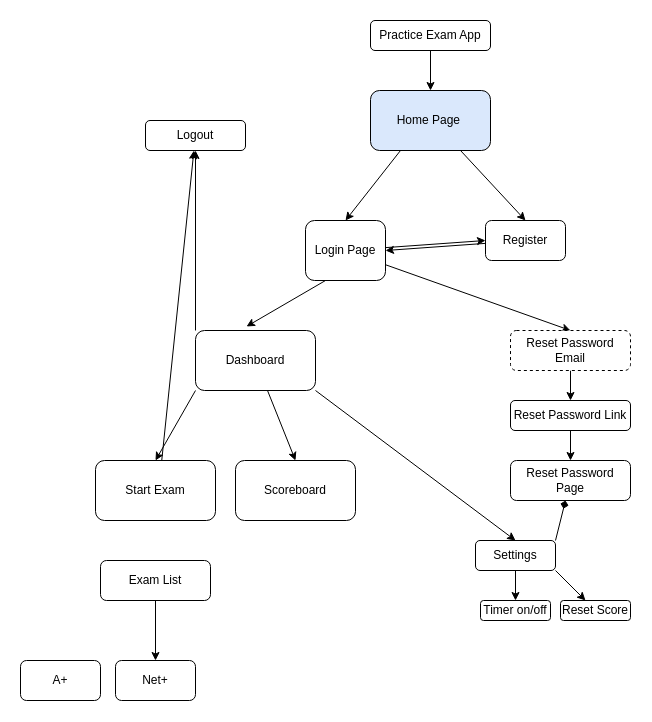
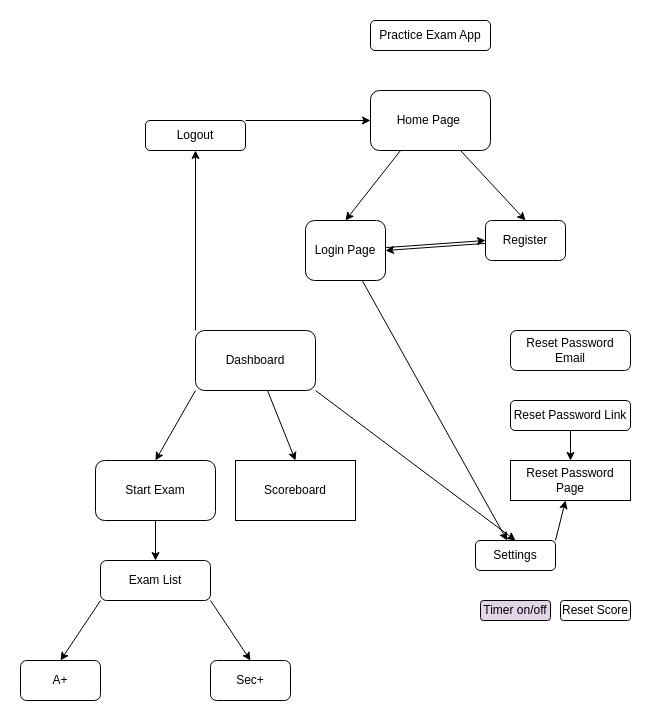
  <mxCell id="0" />
  <mxCell id="1" parent="0" />
- <mxCell id="2" style="edgeStyle=none;html=1;exitX=0.5;exitY=1;exitDx=0;exitDy=0;entryX=0.5;entryY=0;entryDx=0;entryDy=0;" edge="1" parent="1" source="3" target="6"><mxGeometry relative="1" as="geometry" /></mxCell>
  <mxCell id="3" value="Practice Exam App" style="rounded=1;whiteSpace=wrap;html=1;" vertex="1" parent="1"><mxGeometry x="370" y="20" width="120" height="30" as="geometry" /></mxCell>
  <mxCell id="4" style="edgeStyle=none;html=1;exitX=0.25;exitY=1;exitDx=0;exitDy=0;entryX=0.5;entryY=0;entryDx=0;entryDy=0;" edge="1" parent="1" source="6" target="9"><mxGeometry relative="1" as="geometry"><mxPoint x="375" y="200" as="targetPoint" /></mxGeometry></mxCell>
  <mxCell id="5" style="edgeStyle=none;html=1;exitX=0.75;exitY=1;exitDx=0;exitDy=0;entryX=0.5;entryY=0;entryDx=0;entryDy=0;" edge="1" parent="1" source="6" target="11"><mxGeometry relative="1" as="geometry" /></mxCell>
- <mxCell id="6" value="Home Page&amp;nbsp;" style="rounded=1;whiteSpace=wrap;html=1;fillColor=#dae8fc;" vertex="1" parent="1"><mxGeometry x="370" y="90" width="120" height="60" as="geometry" /></mxCell>
+ <mxCell id="6" value="Home Page&amp;nbsp;" style="rounded=1;whiteSpace=wrap;html=1;" vertex="1" parent="1"><mxGeometry x="370" y="90" width="120" height="60" as="geometry" /></mxCell>
  <mxCell id="7" style="edgeStyle=none;html=1;entryX=0;entryY=0.5;entryDx=0;entryDy=0;" edge="1" parent="1" source="9" target="11"><mxGeometry relative="1" as="geometry" /></mxCell>
- <mxCell id="8" style="edgeStyle=none;html=1;entryX=0.5;entryY=0;entryDx=0;entryDy=0;" edge="1" parent="1" source="9" target="19"><mxGeometry relative="1" as="geometry" /></mxCell>
+ <mxCell id="8" style="edgeStyle=none;html=1;" edge="1" parent="1" source="9" target="27"><mxGeometry relative="1" as="geometry" /></mxCell>
  <mxCell id="9" value="Login Page" style="rounded=1;whiteSpace=wrap;html=1;" vertex="1" parent="1"><mxGeometry x="305" y="220" width="80" height="60" as="geometry" /></mxCell>
  <mxCell id="10" style="edgeStyle=none;html=1;entryX=1;entryY=0.5;entryDx=0;entryDy=0;" edge="1" parent="1" source="11" target="9"><mxGeometry relative="1" as="geometry" /></mxCell>
  <mxCell id="11" value="Register" style="rounded=1;whiteSpace=wrap;html=1;" vertex="1" parent="1"><mxGeometry x="485" y="220" width="80" height="40" as="geometry" /></mxCell>
  <mxCell id="12" style="edgeStyle=none;html=1;exitX=0;exitY=1;exitDx=0;exitDy=0;entryX=0.5;entryY=0;entryDx=0;entryDy=0;" edge="1" parent="1" source="16" target="23"><mxGeometry relative="1" as="geometry"><mxPoint x="125" y="450" as="targetPoint" /></mxGeometry></mxCell>
  <mxCell id="13" style="edgeStyle=none;html=1;entryX=0.5;entryY=0;entryDx=0;entryDy=0;" edge="1" parent="1" target="27"><mxGeometry relative="1" as="geometry"><mxPoint x="355" y="470" as="targetPoint" /><mxPoint x="315" y="390" as="sourcePoint" /></mxGeometry></mxCell>
  <mxCell id="14" style="edgeStyle=none;html=1;exitX=0;exitY=0;exitDx=0;exitDy=0;entryX=0.5;entryY=1;entryDx=0;entryDy=0;" edge="1" parent="1" source="16" target="21"><mxGeometry relative="1" as="geometry" /></mxCell>
  <mxCell id="15" style="edgeStyle=none;html=1;entryX=0.5;entryY=0;entryDx=0;entryDy=0;" edge="1" parent="1" source="16" target="38"><mxGeometry relative="1" as="geometry" /></mxCell>
  <mxCell id="16" value="Dashboard" style="rounded=1;whiteSpace=wrap;html=1;" vertex="1" parent="1"><mxGeometry x="195" y="330" width="120" height="60" as="geometry" /></mxCell>
- <mxCell id="17" style="edgeStyle=none;html=1;exitX=0.25;exitY=1;exitDx=0;exitDy=0;entryX=0.425;entryY=-0.067;entryDx=0;entryDy=0;entryPerimeter=0;" edge="1" parent="1" source="9" target="16"><mxGeometry relative="1" as="geometry" /></mxCell>
- <mxCell id="18" style="edgeStyle=none;html=1;exitX=0.5;exitY=1;exitDx=0;exitDy=0;entryX=0.5;entryY=0;entryDx=0;entryDy=0;" edge="1" parent="1" source="19" target="40"><mxGeometry relative="1" as="geometry"><mxPoint x="570" y="390" as="targetPoint" /></mxGeometry></mxCell>
- <mxCell id="19" value="Reset Password Email" style="rounded=1;whiteSpace=wrap;html=1;dashed=1;" vertex="1" parent="1"><mxGeometry x="510" y="330" width="120" height="40" as="geometry" /></mxCell>
+ <mxCell id="19" value="Reset Password Email" style="rounded=1;whiteSpace=wrap;html=1;" vertex="1" parent="1"><mxGeometry x="510" y="330" width="120" height="40" as="geometry" /></mxCell>
+ <mxCell id="20" style="edgeStyle=none;html=1;exitX=1;exitY=0;exitDx=0;exitDy=0;entryX=0;entryY=0.5;entryDx=0;entryDy=0;" edge="1" parent="1" source="21" target="6"><mxGeometry relative="1" as="geometry" /></mxCell>
  <mxCell id="21" value="Logout" style="rounded=1;whiteSpace=wrap;html=1;" vertex="1" parent="1"><mxGeometry x="145" y="120" width="100" height="30" as="geometry" /></mxCell>
- <mxCell id="22" style="edgeStyle=none;html=1;exitX=0.5;exitY=1;exitDx=0;exitDy=0;" edge="1" parent="1" source="23" target="21"><mxGeometry relative="1" as="geometry" /></mxCell>
+ <mxCell id="22" style="edgeStyle=none;html=1;exitX=0.5;exitY=1;exitDx=0;exitDy=0;" edge="1" parent="1" source="23" target="34"><mxGeometry relative="1" as="geometry" /></mxCell>
  <mxCell id="23" value="Start Exam" style="rounded=1;whiteSpace=wrap;html=1;" vertex="1" parent="1"><mxGeometry x="95" y="460" width="120" height="60" as="geometry" /></mxCell>
- <mxCell id="24" style="edgeStyle=none;html=1;exitX=0.5;exitY=1;exitDx=0;exitDy=0;entryX=0.5;entryY=0;entryDx=0;entryDy=0;" edge="1" parent="1" source="27" target="28"><mxGeometry relative="1" as="geometry"><mxPoint x="355" y="530" as="targetPoint" /></mxGeometry></mxCell>
- <mxCell id="25" style="edgeStyle=none;html=1;exitX=1;exitY=0;exitDx=0;exitDy=0;endArrow=diamond;" edge="1" parent="1" source="27" target="29"><mxGeometry relative="1" as="geometry"><mxPoint x="445" y="540" as="targetPoint" /></mxGeometry></mxCell>
- <mxCell id="26" style="edgeStyle=none;html=1;exitX=1;exitY=1;exitDx=0;exitDy=0;" edge="1" parent="1" source="27" target="30"><mxGeometry relative="1" as="geometry"><mxPoint x="435" y="540" as="targetPoint" /></mxGeometry></mxCell>
+ <mxCell id="25" style="edgeStyle=none;html=1;exitX=1;exitY=0;exitDx=0;exitDy=0;" edge="1" parent="1" source="27" target="29"><mxGeometry relative="1" as="geometry"><mxPoint x="445" y="540" as="targetPoint" /></mxGeometry></mxCell>
  <mxCell id="27" value="Settings" style="rounded=1;whiteSpace=wrap;html=1;" vertex="1" parent="1"><mxGeometry x="475" y="540" width="80" height="30" as="geometry" /></mxCell>
- <mxCell id="28" value="Timer on/off" style="rounded=1;whiteSpace=wrap;html=1;" vertex="1" parent="1"><mxGeometry x="480" y="600" width="70" height="20" as="geometry" /></mxCell>
- <mxCell id="29" value="Reset Password Page" style="rounded=1;whiteSpace=wrap;html=1;" vertex="1" parent="1"><mxGeometry x="510" y="460" width="120" height="40" as="geometry" /></mxCell>
+ <mxCell id="28" value="Timer on/off" style="rounded=1;whiteSpace=wrap;html=1;fillColor=#e1d5e7;" vertex="1" parent="1"><mxGeometry x="480" y="600" width="70" height="20" as="geometry" /></mxCell>
+ <mxCell id="29" value="Reset Password Page" style="whiteSpace=wrap;html=1;rounded=0;" vertex="1" parent="1"><mxGeometry x="510" y="460" width="120" height="40" as="geometry" /></mxCell>
  <mxCell id="30" value="Reset Score" style="rounded=1;whiteSpace=wrap;html=1;" vertex="1" parent="1"><mxGeometry x="560" y="600" width="70" height="20" as="geometry" /></mxCell>
- <mxCell id="32" style="edgeStyle=none;html=1;exitX=0.5;exitY=1;exitDx=0;exitDy=0;entryX=0.5;entryY=0;entryDx=0;entryDy=0;" edge="1" parent="1" source="34" target="36"><mxGeometry relative="1" as="geometry" /></mxCell>
+ <mxCell id="31" style="edgeStyle=none;html=1;exitX=1;exitY=1;exitDx=0;exitDy=0;entryX=0.5;entryY=0;entryDx=0;entryDy=0;" edge="1" parent="1" source="34" target="35"><mxGeometry relative="1" as="geometry" /></mxCell>
+ <mxCell id="33" style="edgeStyle=none;html=1;exitX=0;exitY=1;exitDx=0;exitDy=0;entryX=0.5;entryY=0;entryDx=0;entryDy=0;" edge="1" parent="1" source="34" target="37"><mxGeometry relative="1" as="geometry" /></mxCell>
  <mxCell id="34" value="Exam List" style="rounded=1;whiteSpace=wrap;html=1;" vertex="1" parent="1"><mxGeometry x="100" y="560" width="110" height="40" as="geometry" /></mxCell>
- <mxCell id="36" value="Net+" style="rounded=1;whiteSpace=wrap;html=1;" vertex="1" parent="1"><mxGeometry x="115" y="660" width="80" height="40" as="geometry" /></mxCell>
+ <mxCell id="35" value="Sec+" style="rounded=1;whiteSpace=wrap;html=1;" vertex="1" parent="1"><mxGeometry x="210" y="660" width="80" height="40" as="geometry" /></mxCell>
  <mxCell id="37" value="A+" style="rounded=1;whiteSpace=wrap;html=1;" vertex="1" parent="1"><mxGeometry x="20" y="660" width="80" height="40" as="geometry" /></mxCell>
- <mxCell id="38" value="Scoreboard" style="rounded=1;whiteSpace=wrap;html=1;" vertex="1" parent="1"><mxGeometry x="235" y="460" width="120" height="60" as="geometry" /></mxCell>
+ <mxCell id="38" value="Scoreboard" style="whiteSpace=wrap;html=1;rounded=0;" vertex="1" parent="1"><mxGeometry x="235" y="460" width="120" height="60" as="geometry" /></mxCell>
  <mxCell id="39" style="edgeStyle=none;html=1;entryX=0.5;entryY=0;entryDx=0;entryDy=0;" edge="1" parent="1" source="40" target="29"><mxGeometry relative="1" as="geometry" /></mxCell>
  <mxCell id="40" value="Reset Password Link" style="rounded=1;whiteSpace=wrap;html=1;" vertex="1" parent="1"><mxGeometry x="510" y="400" width="120" height="30" as="geometry" /></mxCell>
